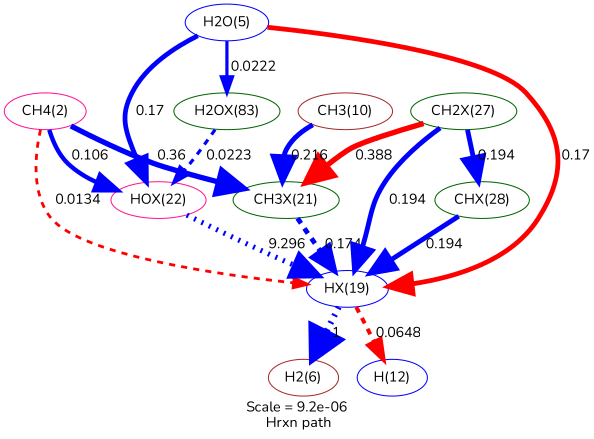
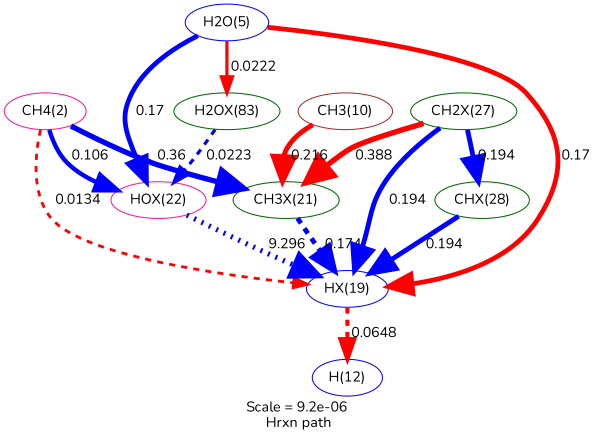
  digraph {
    fontname=Nunito
    label="Scale = 9.2e-06\l Hrxn path"
    node [color=darkgreen fontname=Nunito]
    edge [arrowsize=2.38 color=blue fontname=Nunito penwidth=4.76 style=bold]
    n1 [color=deeppink label="CH4(2)"]
    n2 [color=blue label="HX(19)"]
    n3 [color=deeppink label="HOX(22)"]
    n4 [label="CH3X(21)"]
-   n5 [color=brown label="H2(6)"]
    n6 [color=blue label="H(12)"]
    n7 [label="CH2X(27)"]
    n8 [label="CHX(28)"]
    n9 [color=blue label="H2O(5)"]
    n10 [label="H2OX(83)"]
    n11 [color=brown label="CH3(10)"]
    n1 -> n2 [arrowsize=1.37 color=red label=" 0.0134" penwidth=2.74 style=dashed]
    n1 -> n3 [arrowsize=2.15 label=" 0.106" penwidth=4.31]
    n1 -> n4 [arrowsize=2.61 label=" 0.36" penwidth=5.23]
-   n2 -> n5 [arrowsize=3 label=" 1" penwidth=6 style=dotted]
    n2 -> n6 [arrowsize=1.97 color=red label=" 0.0648" penwidth=3.93 style=dashed]
    n3 -> n2 [arrowsize=2.54 label=" 9.296" penwidth=5.08 style=dotted]
    n4 -> n2 [label=" 0.174" style=dashed]
    n7 -> n2 [label=" 0.194"]
    n7 -> n4 [arrowsize=2.64 color=red label=" 0.388" penwidth=5.28]
    n7 -> n8 [label=" 0.194"]
    n8 -> n2 [label=" 0.194"]
    n9 -> n2 [arrowsize=2.33 color=red label=" 0.17" penwidth=4.66]
    n9 -> n3 [arrowsize=2.33 label=" 0.17" penwidth=4.66]
-   n9 -> n10 [arrowsize=1.56 label=" 0.0222" penwidth=3.13]
+   n9 -> n10 [arrowsize=1.56 color=red label=" 0.0222" penwidth=3.13]
    n10 -> n3 [arrowsize=1.56 label=" 0.0223" penwidth=3.13 style=dashed]
-   n11 -> n4 [arrowsize=2.42 label=" 0.216" penwidth=4.84]
+   n11 -> n4 [arrowsize=2.42 color=red label=" 0.216" penwidth=4.84]
  }
